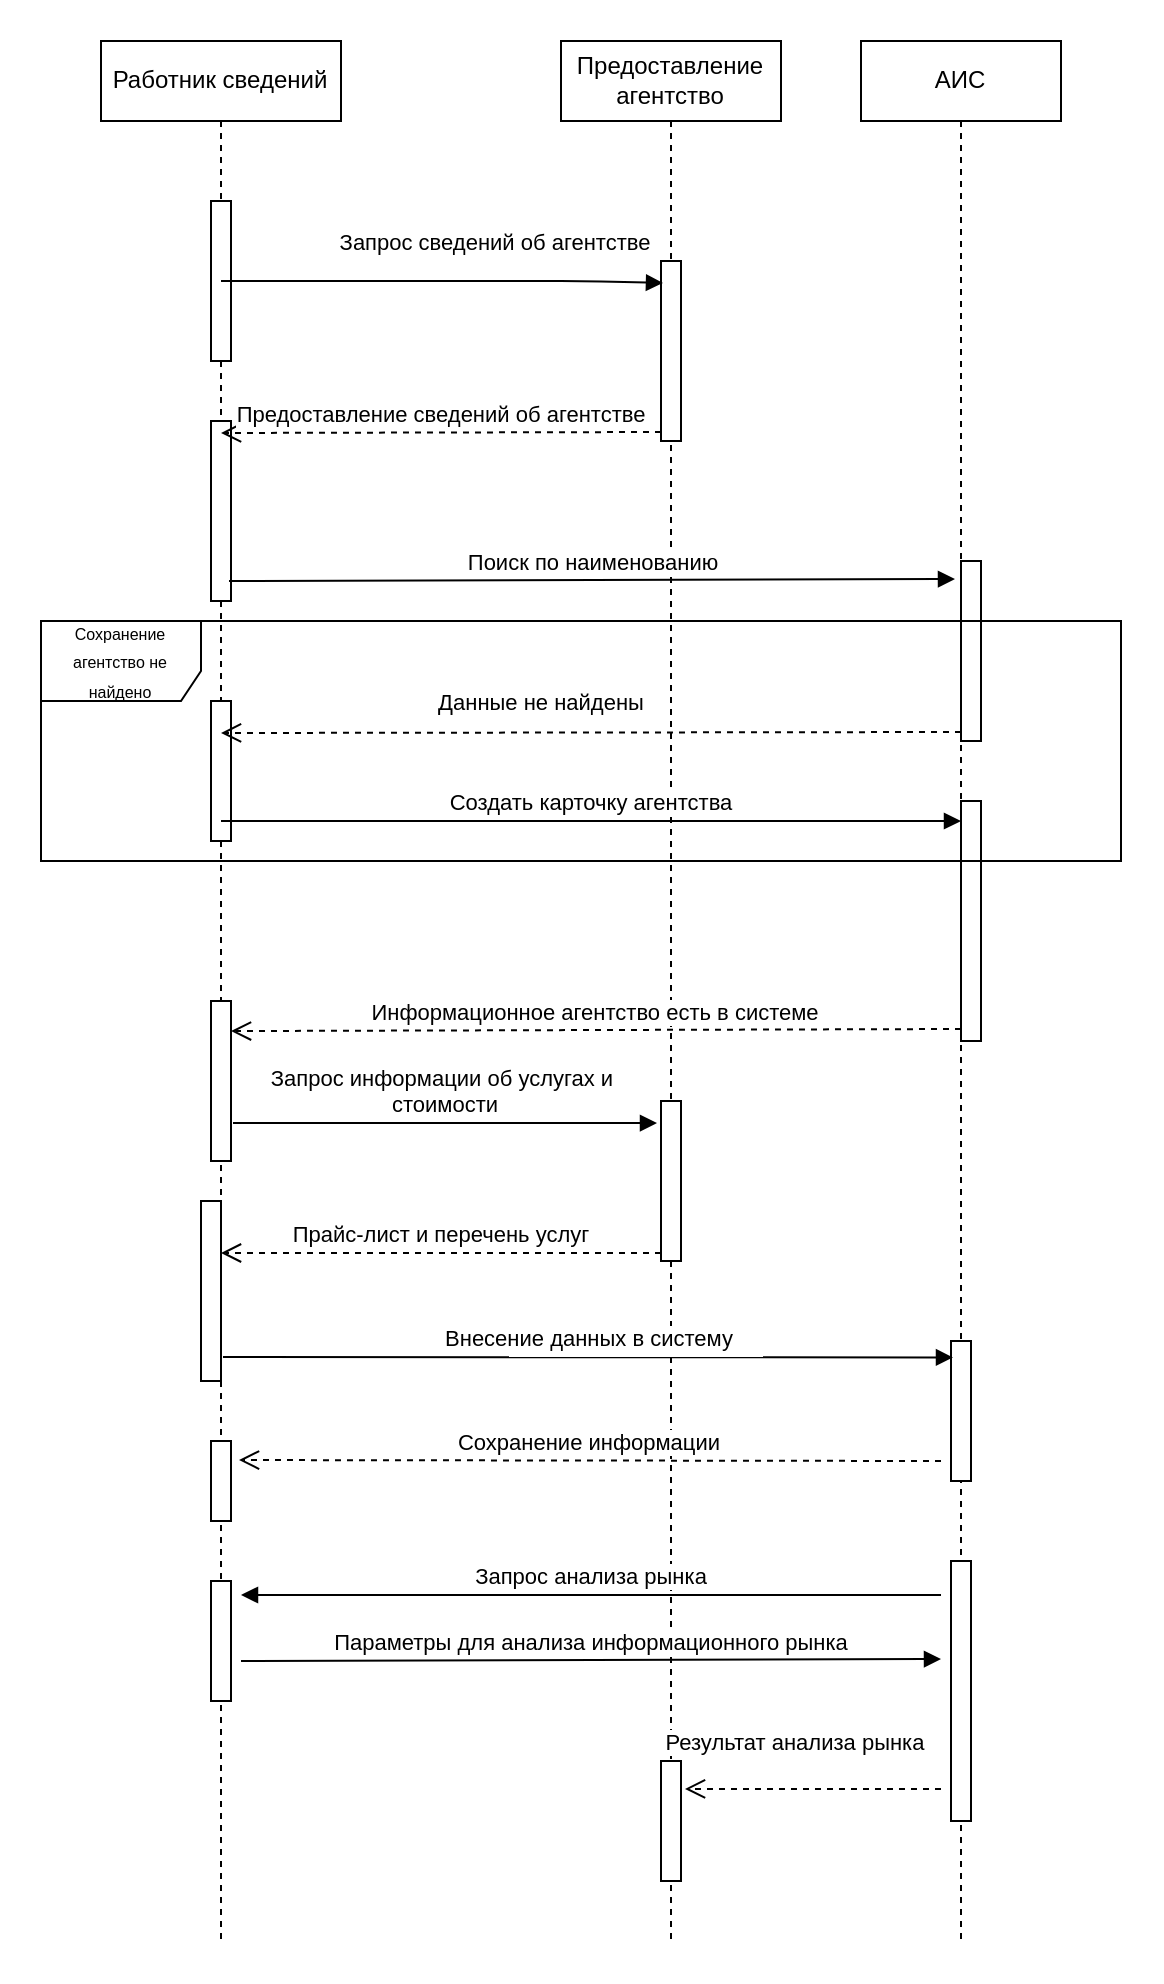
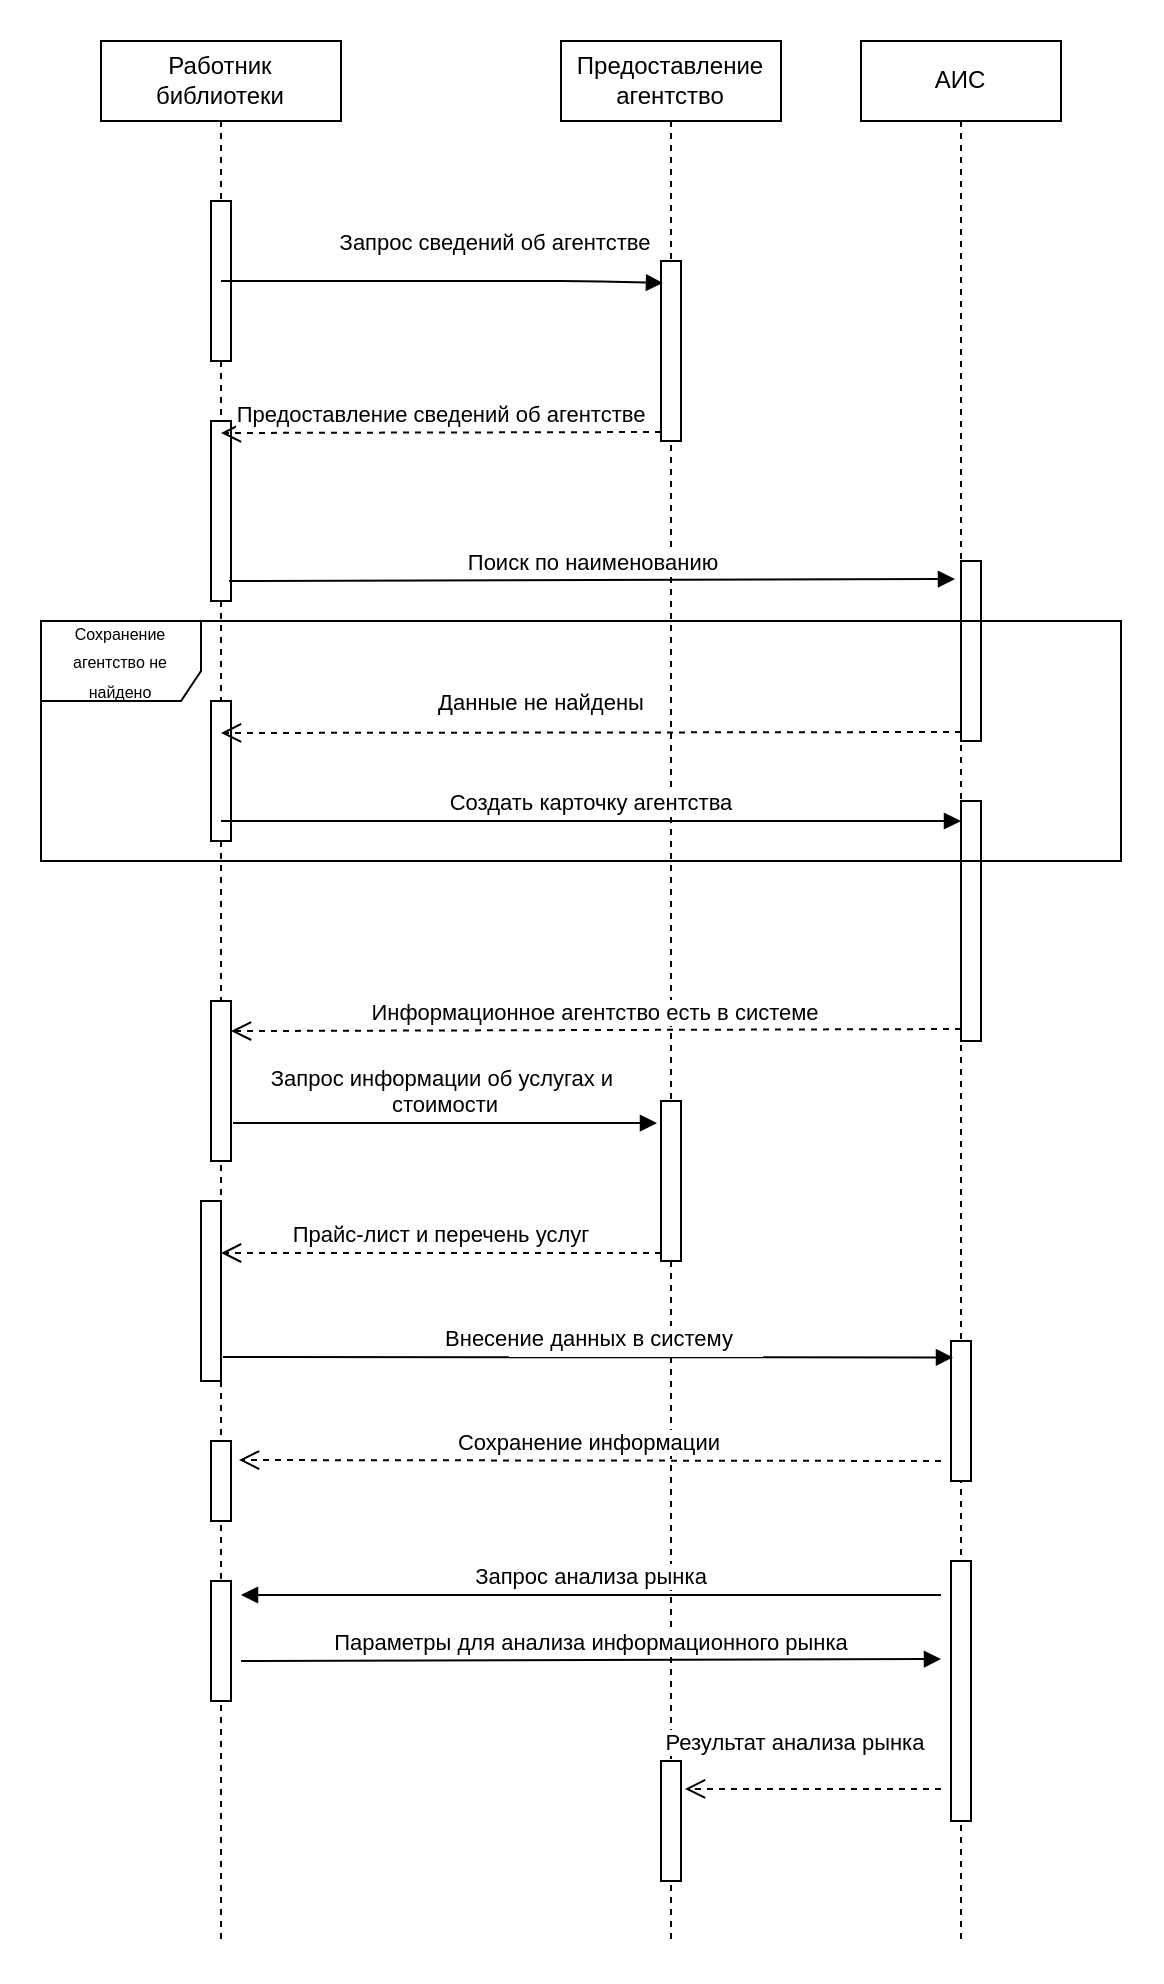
  <mxCell id="0" />
  <mxCell id="1" parent="0" />
- <mxCell id="2" value="Работник сведений" style="shape=umlLifeline;perimeter=lifelinePerimeter;whiteSpace=wrap;html=1;container=1;collapsible=0;recursiveResize=0;outlineConnect=0;" parent="1" vertex="1"><mxGeometry x="50" y="20" width="120" height="950" as="geometry" /></mxCell>
+ <mxCell id="2" value="Работник библиотеки" style="shape=umlLifeline;perimeter=lifelinePerimeter;whiteSpace=wrap;html=1;container=1;collapsible=0;recursiveResize=0;outlineConnect=0;" parent="1" vertex="1"><mxGeometry x="50" y="20" width="120" height="950" as="geometry" /></mxCell>
  <mxCell id="3" value="" style="html=1;points=[];perimeter=orthogonalPerimeter;" parent="2" vertex="1"><mxGeometry x="55" y="80" width="10" height="80" as="geometry" /></mxCell>
  <mxCell id="4" value="" style="html=1;points=[];perimeter=orthogonalPerimeter;" parent="2" vertex="1"><mxGeometry x="55" y="190" width="10" height="90" as="geometry" /></mxCell>
  <mxCell id="5" value="" style="html=1;points=[];perimeter=orthogonalPerimeter;" parent="2" vertex="1"><mxGeometry x="55" y="330" width="10" height="70" as="geometry" /></mxCell>
  <mxCell id="6" value="" style="html=1;points=[];perimeter=orthogonalPerimeter;" parent="2" vertex="1"><mxGeometry x="55" y="480" width="10" height="80" as="geometry" /></mxCell>
  <mxCell id="7" value="" style="html=1;points=[];perimeter=orthogonalPerimeter;" parent="2" vertex="1"><mxGeometry x="55" y="700" width="10" height="40" as="geometry" /></mxCell>
  <mxCell id="8" value="" style="html=1;points=[];perimeter=orthogonalPerimeter;" parent="2" vertex="1"><mxGeometry x="55" y="770" width="10" height="60" as="geometry" /></mxCell>
  <mxCell id="9" value="Предоставление агентство" style="shape=umlLifeline;perimeter=lifelinePerimeter;whiteSpace=wrap;html=1;container=1;collapsible=0;recursiveResize=0;outlineConnect=0;" parent="1" vertex="1"><mxGeometry x="280" y="20" width="110" height="950" as="geometry" /></mxCell>
  <mxCell id="10" value="" style="html=1;points=[];perimeter=orthogonalPerimeter;" parent="9" vertex="1"><mxGeometry x="50" y="110" width="10" height="90" as="geometry" /></mxCell>
  <mxCell id="11" value="" style="html=1;points=[];perimeter=orthogonalPerimeter;" parent="9" vertex="1"><mxGeometry x="50" y="530" width="10" height="80" as="geometry" /></mxCell>
  <mxCell id="12" value="" style="html=1;points=[];perimeter=orthogonalPerimeter;" parent="9" vertex="1"><mxGeometry x="50" y="860" width="10" height="60" as="geometry" /></mxCell>
  <mxCell id="13" value="АИС" style="shape=umlLifeline;perimeter=lifelinePerimeter;whiteSpace=wrap;html=1;container=1;collapsible=0;recursiveResize=0;outlineConnect=0;" parent="1" vertex="1"><mxGeometry x="430" y="20" width="100" height="950" as="geometry" /></mxCell>
  <mxCell id="14" value="" style="html=1;points=[];perimeter=orthogonalPerimeter;" parent="13" vertex="1"><mxGeometry x="50" y="260" width="10" height="90" as="geometry" /></mxCell>
  <mxCell id="15" value="Данные не найдены" style="html=1;verticalAlign=bottom;endArrow=open;dashed=1;endSize=8;exitX=0;exitY=0.95;" parent="13" source="14" edge="1"><mxGeometry x="0.135" y="-6" relative="1" as="geometry"><mxPoint x="-320" y="346" as="targetPoint" /><mxPoint as="offset" /></mxGeometry></mxCell>
  <mxCell id="16" value="" style="html=1;points=[];perimeter=orthogonalPerimeter;" parent="13" vertex="1"><mxGeometry x="50" y="380" width="10" height="120" as="geometry" /></mxCell>
  <mxCell id="17" value="" style="html=1;points=[];perimeter=orthogonalPerimeter;" parent="13" vertex="1"><mxGeometry x="45" y="650" width="10" height="70" as="geometry" /></mxCell>
  <mxCell id="18" value="" style="html=1;points=[];perimeter=orthogonalPerimeter;" parent="13" vertex="1"><mxGeometry x="45" y="760" width="10" height="130" as="geometry" /></mxCell>
  <mxCell id="19" value="Запрос сведений об агентстве" style="html=1;verticalAlign=bottom;endArrow=block;exitX=0.5;exitY=0.5;exitDx=0;exitDy=0;exitPerimeter=0;entryX=0.1;entryY=0.122;entryDx=0;entryDy=0;entryPerimeter=0;" parent="1" source="3" target="10" edge="1"><mxGeometry x="0.238" y="10" relative="1" as="geometry"><mxPoint x="120" y="140" as="sourcePoint" /><mxPoint as="offset" /><mxPoint x="320" y="140" as="targetPoint" /><Array as="points"><mxPoint x="170" y="140" /><mxPoint x="220" y="140" /><mxPoint x="250" y="140" /><mxPoint x="260" y="140" /><mxPoint x="290" y="140" /></Array></mxGeometry></mxCell>
  <mxCell id="20" value="Предоставление сведений об агентстве" style="html=1;verticalAlign=bottom;endArrow=open;dashed=1;endSize=8;exitX=0;exitY=0.95;" parent="1" source="10" edge="1"><mxGeometry relative="1" as="geometry"><mxPoint x="110" y="216" as="targetPoint" /></mxGeometry></mxCell>
  <mxCell id="21" value="Поиск по наименованию" style="html=1;verticalAlign=bottom;endArrow=block;exitX=0.9;exitY=0.889;exitDx=0;exitDy=0;exitPerimeter=0;entryX=-0.3;entryY=0.1;entryDx=0;entryDy=0;entryPerimeter=0;" parent="1" source="4" target="14" edge="1"><mxGeometry relative="1" as="geometry"><mxPoint x="120" y="290" as="sourcePoint" /><mxPoint x="470" y="290" as="targetPoint" /></mxGeometry></mxCell>
  <mxCell id="22" value="&lt;font style=&quot;font-size: 8px&quot;&gt;Сохранение агентство не найдено&lt;/font&gt;" style="shape=umlFrame;whiteSpace=wrap;html=1;width=80;height=40;" parent="1" vertex="1"><mxGeometry x="20" y="310" width="540" height="120" as="geometry" /></mxCell>
  <mxCell id="23" value="Создать карточку агентства" style="html=1;verticalAlign=bottom;endArrow=block;" parent="1" edge="1"><mxGeometry relative="1" as="geometry"><mxPoint x="110" y="410" as="sourcePoint" /><mxPoint x="480" y="410" as="targetPoint" /></mxGeometry></mxCell>
  <mxCell id="24" value="Информационное агентство есть в системе" style="html=1;verticalAlign=bottom;endArrow=open;dashed=1;endSize=8;exitX=0;exitY=0.95;entryX=1;entryY=0.188;entryDx=0;entryDy=0;entryPerimeter=0;" parent="1" source="16" target="6" edge="1"><mxGeometry relative="1" as="geometry"><mxPoint x="410" y="496" as="targetPoint" /></mxGeometry></mxCell>
  <mxCell id="25" value="Запрос информации об услугах и&amp;nbsp;&lt;br&gt;стоимости" style="html=1;verticalAlign=bottom;endArrow=block;exitX=1.1;exitY=0.763;exitDx=0;exitDy=0;exitPerimeter=0;entryX=-0.2;entryY=0.138;entryDx=0;entryDy=0;entryPerimeter=0;" parent="1" source="6" target="11" edge="1"><mxGeometry relative="1" as="geometry"><mxPoint x="120" y="560" as="sourcePoint" /><mxPoint x="320" y="560" as="targetPoint" /></mxGeometry></mxCell>
  <mxCell id="26" value="" style="html=1;points=[];perimeter=orthogonalPerimeter;" parent="1" vertex="1"><mxGeometry x="100" y="600" width="10" height="90" as="geometry" /></mxCell>
  <mxCell id="27" value="Прайс-лист и перечень услуг" style="html=1;verticalAlign=bottom;endArrow=open;dashed=1;endSize=8;exitX=0;exitY=0.95;" parent="1" source="11" target="26" edge="1"><mxGeometry relative="1" as="geometry"><mxPoint x="109.5" y="636" as="targetPoint" /><mxPoint x="330" y="636" as="sourcePoint" /></mxGeometry></mxCell>
  <mxCell id="28" value="Внесение данных в систему" style="html=1;verticalAlign=bottom;endArrow=block;exitX=1.1;exitY=0.867;exitDx=0;exitDy=0;exitPerimeter=0;entryX=0.1;entryY=0.117;entryDx=0;entryDy=0;entryPerimeter=0;" parent="1" source="26" target="17" edge="1"><mxGeometry relative="1" as="geometry"><mxPoint x="120" y="680" as="sourcePoint" /><mxPoint x="470" y="678" as="targetPoint" /></mxGeometry></mxCell>
  <mxCell id="29" value="Сохранение информации" style="html=1;verticalAlign=bottom;endArrow=open;dashed=1;endSize=8;entryX=1.4;entryY=0.238;entryDx=0;entryDy=0;entryPerimeter=0;" parent="1" target="7" edge="1"><mxGeometry relative="1" as="geometry"><mxPoint x="405" y="756" as="targetPoint" /><mxPoint x="470" y="730" as="sourcePoint" /></mxGeometry></mxCell>
  <mxCell id="30" value="Запрос анализа рынка" style="html=1;verticalAlign=bottom;endArrow=block;" parent="1" edge="1"><mxGeometry relative="1" as="geometry"><mxPoint x="470" y="797" as="sourcePoint" /><mxPoint x="120" y="797" as="targetPoint" /><Array as="points" /></mxGeometry></mxCell>
  <mxCell id="31" value="Параметры для анализа информационного рынка" style="html=1;verticalAlign=bottom;endArrow=block;" parent="1" edge="1"><mxGeometry relative="1" as="geometry"><mxPoint x="120" y="830" as="sourcePoint" /><mxPoint x="470" y="829" as="targetPoint" /></mxGeometry></mxCell>
  <mxCell id="32" value="Результат анализа рынка" style="html=1;verticalAlign=bottom;endArrow=open;dashed=1;endSize=8;entryX=1.2;entryY=0.233;entryDx=0;entryDy=0;entryPerimeter=0;" parent="1" target="12" edge="1"><mxGeometry x="0.156" y="-14" relative="1" as="geometry"><mxPoint x="350" y="896" as="targetPoint" /><mxPoint x="1" as="offset" /><mxPoint x="470" y="894" as="sourcePoint" /></mxGeometry></mxCell>
